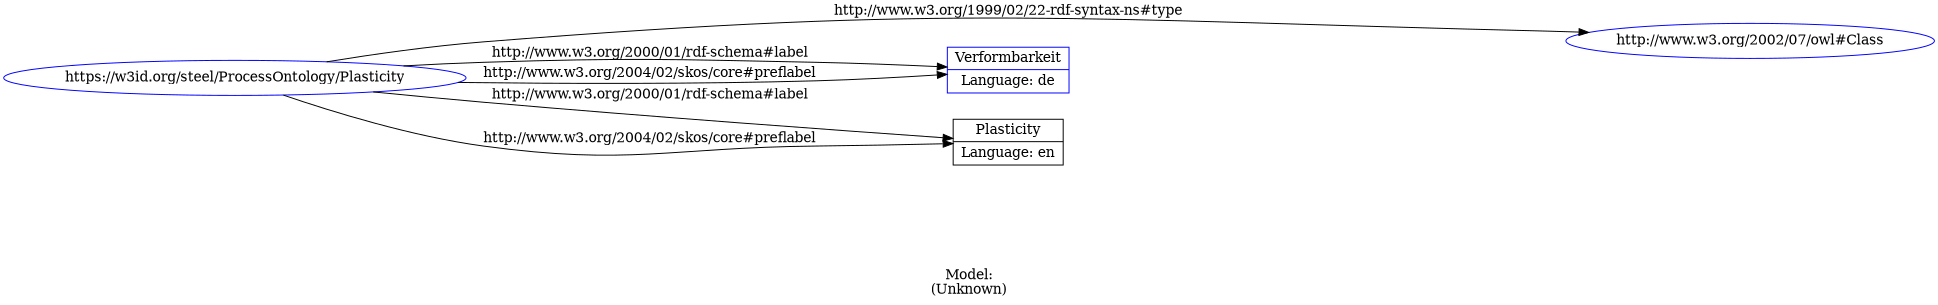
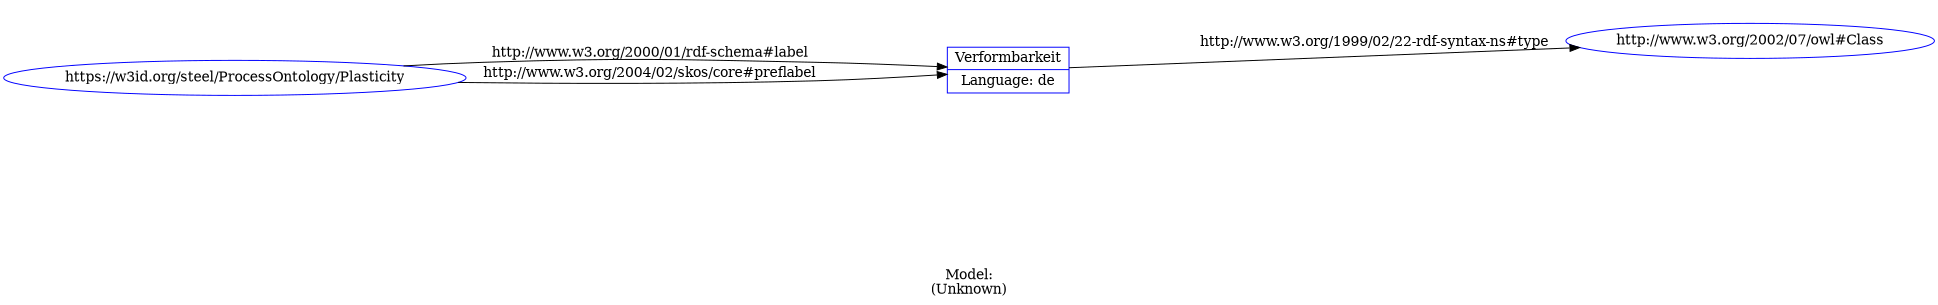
  digraph {
    label="\n\nModel:\n(Unknown)"
    rankdir=LR
    node [color=blue shape=ellipse]
    n1 [label="https://w3id.org/steel/ProcessOntology/Plasticity"]
    n2 [label="http://www.w3.org/2002/07/owl#Class"]
    n3 [label="Verformbarkeit|Language: de" shape=record]
-   n4 [label="Plasticity|Language: en" shape=record color=""]
-   n1 -> n2 [label="http://www.w3.org/1999/02/22-rdf-syntax-ns#type"]
+   n3 -> n2 [label="http://www.w3.org/1999/02/22-rdf-syntax-ns#type"]
    n1 -> n3 [label="http://www.w3.org/2000/01/rdf-schema#label"]
    n1 -> n3 [label="http://www.w3.org/2004/02/skos/core#preflabel"]
-   n1 -> n4 [label="http://www.w3.org/2000/01/rdf-schema#label"]
-   n1 -> n4 [label="http://www.w3.org/2004/02/skos/core#preflabel"]
  }
